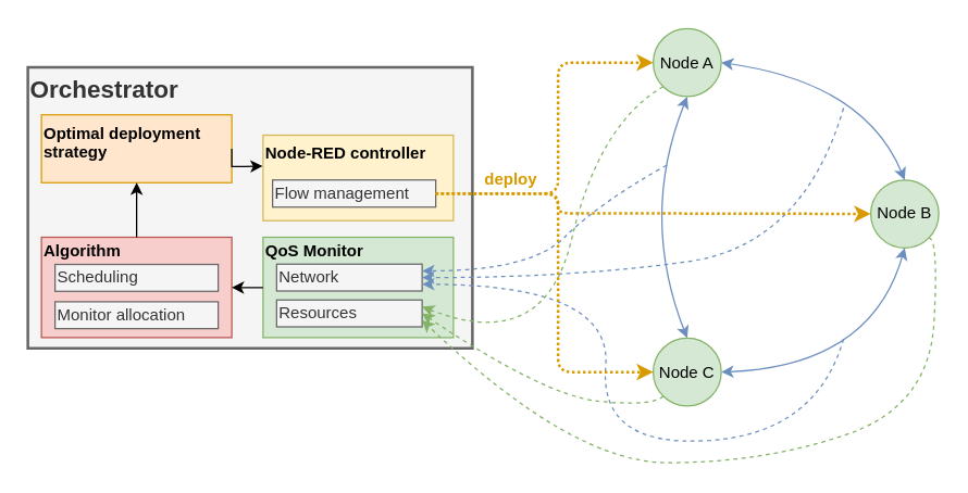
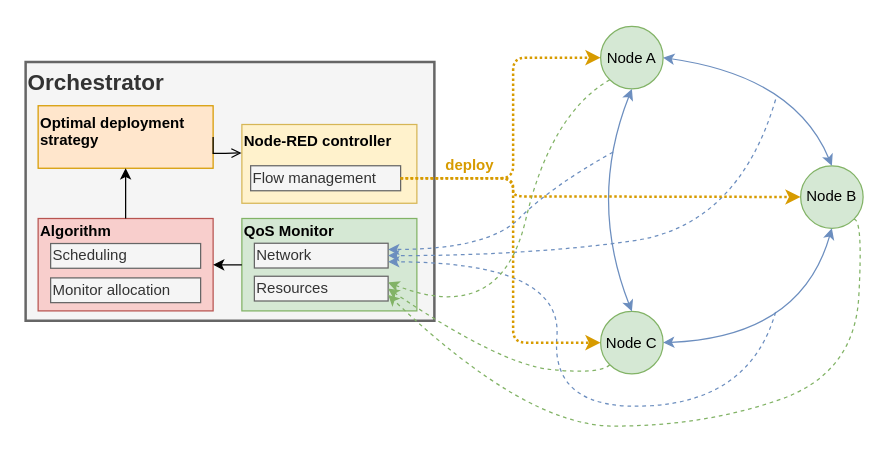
  <mxCell id="0" />
  <mxCell id="1" parent="0" />
  <mxCell id="2" value="Node A" style="ellipse;whiteSpace=wrap;html=1;aspect=fixed;align=center;fillColor=#d5e8d4;strokeColor=#82b366;" parent="1" vertex="1"><mxGeometry x="480" y="20.5" width="50" height="50" as="geometry" /></mxCell>
  <mxCell id="3" value="Node B" style="ellipse;whiteSpace=wrap;html=1;aspect=fixed;align=center;fillColor=#d5e8d4;strokeColor=#82b366;" parent="1" vertex="1"><mxGeometry x="640" y="132" width="50" height="50" as="geometry" /></mxCell>
  <mxCell id="4" value="Node C" style="ellipse;whiteSpace=wrap;html=1;aspect=fixed;align=center;fillColor=#d5e8d4;strokeColor=#82b366;" parent="1" vertex="1"><mxGeometry x="480" y="248.5" width="50" height="50" as="geometry" /></mxCell>
  <mxCell id="5" value="" style="endArrow=classic;startArrow=classic;html=1;exitX=1;exitY=0.5;exitDx=0;exitDy=0;entryX=0.5;entryY=0;entryDx=0;entryDy=0;curved=1;fillColor=#dae8fc;strokeColor=#6c8ebf;strokeWidth=1;" parent="1" source="2" target="3" edge="1"><mxGeometry width="50" height="50" relative="1" as="geometry"><mxPoint x="605" y="80.5" as="sourcePoint" /><mxPoint x="655" y="30.5" as="targetPoint" /><Array as="points"><mxPoint x="635" y="60.5" /></Array></mxGeometry></mxCell>
  <mxCell id="6" value="" style="endArrow=classic;startArrow=classic;html=1;exitX=0.5;exitY=1;exitDx=0;exitDy=0;entryX=0.5;entryY=0;entryDx=0;entryDy=0;curved=1;fillColor=#dae8fc;strokeColor=#6c8ebf;strokeWidth=1;" parent="1" source="2" target="4" edge="1"><mxGeometry width="50" height="50" relative="1" as="geometry"><mxPoint x="575" y="75.5" as="sourcePoint" /><mxPoint x="652" y="133.5" as="targetPoint" /><Array as="points"><mxPoint x="470" y="159" /></Array></mxGeometry></mxCell>
  <mxCell id="7" value="" style="endArrow=classic;startArrow=classic;html=1;exitX=1;exitY=0.5;exitDx=0;exitDy=0;entryX=0.5;entryY=1;entryDx=0;entryDy=0;curved=1;fillColor=#dae8fc;strokeColor=#6c8ebf;strokeWidth=1;" parent="1" source="4" target="3" edge="1"><mxGeometry width="50" height="50" relative="1" as="geometry"><mxPoint x="579" y="187.5" as="sourcePoint" /><mxPoint x="681" y="232.5" as="targetPoint" /><Array as="points"><mxPoint x="640" y="269" /></Array></mxGeometry></mxCell>
  <mxCell id="8" value="Orchestrator" style="rounded=0;whiteSpace=wrap;html=1;shadow=0;comic=0;fontSize=18;align=left;container=1;fontStyle=1;verticalAlign=top;strokeWidth=2;fillColor=#f5f5f5;strokeColor=#666666;fontColor=#333333;" parent="1" vertex="1"><mxGeometry x="20" y="49" width="327" height="207" as="geometry"><mxRectangle x="20" y="450" width="50" height="40" as="alternateBounds" /></mxGeometry></mxCell>
  <mxCell id="9" value="&lt;div style=&quot;text-align: left&quot;&gt;&lt;span&gt;Algorithm&lt;/span&gt;&lt;/div&gt;" style="rounded=0;whiteSpace=wrap;html=1;align=left;labelPosition=center;verticalLabelPosition=middle;verticalAlign=top;horizontal=1;container=1;fontStyle=1;spacingTop=-3;fillColor=#f8cecc;strokeColor=#b85450;" parent="1" vertex="1"><mxGeometry x="30" y="174.2" width="140" height="73.92" as="geometry"><mxRectangle x="10" y="460" width="100" height="20" as="alternateBounds" /></mxGeometry></mxCell>
  <mxCell id="10" value="Monitor allocation" style="rounded=0;whiteSpace=wrap;html=1;align=left;fillColor=#f5f5f5;strokeColor=#666666;fontColor=#333333;" parent="9" vertex="1"><mxGeometry x="10" y="47.52" width="120" height="19.8" as="geometry" /></mxCell>
  <mxCell id="11" value="Scheduling" style="rounded=0;whiteSpace=wrap;html=1;align=left;fillColor=#f5f5f5;strokeColor=#666666;fontColor=#333333;" parent="9" vertex="1"><mxGeometry x="10" y="20.02" width="120" height="19.8" as="geometry" /></mxCell>
  <mxCell id="12" value="&lt;div style=&quot;text-align: left&quot;&gt;&lt;span&gt;QoS Monitor&lt;/span&gt;&lt;/div&gt;" style="rounded=0;whiteSpace=wrap;html=1;align=left;labelPosition=center;verticalLabelPosition=middle;verticalAlign=top;horizontal=1;container=1;fontStyle=1;spacingTop=-3;fillColor=#d5e8d4;strokeColor=#82b366;" parent="1" vertex="1"><mxGeometry x="193" y="174.2" width="140" height="73.92" as="geometry"><mxRectangle x="193" y="248" width="100" height="20" as="alternateBounds" /></mxGeometry></mxCell>
  <mxCell id="13" value="Network" style="rounded=0;whiteSpace=wrap;html=1;align=left;fillColor=#f5f5f5;strokeColor=#666666;fontColor=#333333;" parent="12" vertex="1"><mxGeometry x="10" y="19.8" width="107" height="19.8" as="geometry" /></mxCell>
  <mxCell id="14" value="Resources" style="rounded=0;whiteSpace=wrap;html=1;align=left;fillColor=#f5f5f5;strokeColor=#666666;fontColor=#333333;" parent="12" vertex="1"><mxGeometry x="10" y="46.2" width="107" height="19.8" as="geometry" /></mxCell>
  <mxCell id="15" style="edgeStyle=orthogonalEdgeStyle;rounded=0;orthogonalLoop=1;jettySize=auto;html=1;entryX=1;entryY=0.5;entryDx=0;entryDy=0;strokeWidth=1;" parent="1" source="12" target="9" edge="1"><mxGeometry relative="1" as="geometry" /></mxCell>
  <mxCell id="16" value="Optimal deployment strategy" style="rounded=0;whiteSpace=wrap;html=1;align=left;verticalAlign=top;fontStyle=1;fillColor=#ffe6cc;strokeColor=#d79b00;" parent="1" vertex="1"><mxGeometry x="30" y="84" width="140" height="50" as="geometry" /></mxCell>
  <mxCell id="17" style="edgeStyle=orthogonalEdgeStyle;rounded=0;orthogonalLoop=1;jettySize=auto;html=1;entryX=0.5;entryY=1;entryDx=0;entryDy=0;strokeWidth=1;" parent="1" source="9" target="16" edge="1"><mxGeometry relative="1" as="geometry" /></mxCell>
  <mxCell id="18" value="Node-RED controller" style="rounded=0;whiteSpace=wrap;html=1;align=left;verticalAlign=top;container=1;fontStyle=1;fillColor=#fff2cc;strokeColor=#d6b656;" parent="1" vertex="1"><mxGeometry x="193" y="99" width="140" height="63" as="geometry"><mxRectangle x="173" y="52" width="150" height="20" as="alternateBounds" /></mxGeometry></mxCell>
  <mxCell id="19" value="Flow management" style="rounded=0;whiteSpace=wrap;html=1;shadow=0;comic=0;fillColor=#f5f5f5;fontSize=12;align=left;strokeColor=#666666;fontColor=#333333;" parent="18" vertex="1"><mxGeometry x="7" y="33" width="120" height="20" as="geometry" /></mxCell>
- <mxCell id="20" style="edgeStyle=orthogonalEdgeStyle;rounded=0;orthogonalLoop=1;jettySize=auto;html=1;entryX=-0.002;entryY=0.361;entryDx=0;entryDy=0;strokeWidth=1;entryPerimeter=0;exitX=1;exitY=0.5;exitDx=0;exitDy=0;" parent="1" source="16" target="18" edge="1"><mxGeometry relative="1" as="geometry"><mxPoint x="139.81" y="274.2" as="sourcePoint" /><mxPoint x="139.81" y="248.905" as="targetPoint" /><Array as="points"><mxPoint x="170" y="122" /><mxPoint x="180" y="122" /></Array></mxGeometry></mxCell>
+ <mxCell id="20" style="edgeStyle=orthogonalEdgeStyle;rounded=0;orthogonalLoop=1;jettySize=auto;html=1;entryX=-0.002;entryY=0.361;entryDx=0;entryDy=0;strokeWidth=1;entryPerimeter=0;exitX=1;exitY=0.5;exitDx=0;exitDy=0;endArrow=open;" parent="1" source="16" target="18" edge="1"><mxGeometry relative="1" as="geometry"><mxPoint x="139.81" y="274.2" as="sourcePoint" /><mxPoint x="139.81" y="248.905" as="targetPoint" /><Array as="points"><mxPoint x="170" y="122" /><mxPoint x="180" y="122" /></Array></mxGeometry></mxCell>
  <mxCell id="21" value="" style="endArrow=classic;html=1;dashed=1;entryX=1;entryY=0.25;entryDx=0;entryDy=0;curved=1;fillColor=#dae8fc;strokeColor=#6c8ebf;" parent="1" target="13" edge="1"><mxGeometry width="50" height="50" relative="1" as="geometry"><mxPoint x="490" y="121" as="sourcePoint" /><mxPoint x="313" y="376.5" as="targetPoint" /><Array as="points"><mxPoint x="440" y="149" /><mxPoint x="390" y="199" /></Array></mxGeometry></mxCell>
  <mxCell id="22" value="" style="endArrow=classic;html=1;dashed=1;entryX=1;entryY=0.5;entryDx=0;entryDy=0;curved=1;fillColor=#dae8fc;strokeColor=#6c8ebf;" parent="1" target="13" edge="1"><mxGeometry width="50" height="50" relative="1" as="geometry"><mxPoint x="620" y="79" as="sourcePoint" /><mxPoint x="730" y="360.5" as="targetPoint" /><Array as="points"><mxPoint x="590" y="180.5" /><mxPoint x="420" y="204" /></Array></mxGeometry></mxCell>
  <mxCell id="23" value="" style="endArrow=classic;html=1;dashed=1;entryX=1;entryY=0.75;entryDx=0;entryDy=0;curved=1;fillColor=#dae8fc;strokeColor=#6c8ebf;" parent="1" target="13" edge="1"><mxGeometry width="50" height="50" relative="1" as="geometry"><mxPoint x="620" y="249" as="sourcePoint" /><mxPoint x="535" y="422.5" as="targetPoint" /><Array as="points"><mxPoint x="600" y="319" /><mxPoint x="440" y="329" /><mxPoint x="450" y="209" /></Array></mxGeometry></mxCell>
  <mxCell id="24" value="" style="endArrow=classic;html=1;dashed=1;exitX=0;exitY=1;exitDx=0;exitDy=0;entryX=1;entryY=0.25;entryDx=0;entryDy=0;curved=1;fillColor=#d5e8d4;strokeColor=#82b366;" parent="1" source="2" target="14" edge="1"><mxGeometry width="50" height="50" relative="1" as="geometry"><mxPoint x="390" y="220.5" as="sourcePoint" /><mxPoint x="440" y="170.5" as="targetPoint" /><Array as="points"><mxPoint x="440" y="90.5" /><mxPoint x="400" y="260.5" /></Array></mxGeometry></mxCell>
  <mxCell id="25" value="" style="endArrow=classic;html=1;dashed=1;exitX=0;exitY=1;exitDx=0;exitDy=0;entryX=1;entryY=0.5;entryDx=0;entryDy=0;curved=1;fillColor=#d5e8d4;strokeColor=#82b366;" parent="1" source="4" target="14" edge="1"><mxGeometry width="50" height="50" relative="1" as="geometry"><mxPoint x="527" y="93.5" as="sourcePoint" /><mxPoint x="313" y="383.5" as="targetPoint" /><Array as="points"><mxPoint x="480" y="299" /><mxPoint x="400" y="291" /></Array></mxGeometry></mxCell>
  <mxCell id="26" value="" style="endArrow=classic;html=1;dashed=1;exitX=1;exitY=1;exitDx=0;exitDy=0;entryX=1;entryY=0.75;entryDx=0;entryDy=0;curved=1;fillColor=#d5e8d4;strokeColor=#82b366;" parent="1" source="3" target="14" edge="1"><mxGeometry width="50" height="50" relative="1" as="geometry"><mxPoint x="527" y="224.5" as="sourcePoint" /><mxPoint x="313" y="383.5" as="targetPoint" /><Array as="points"><mxPoint x="690" y="175" /><mxPoint x="683" y="299" /><mxPoint x="560" y="340.5" /><mxPoint x="420" y="340" /></Array></mxGeometry></mxCell>
  <mxCell id="27" value="" style="endArrow=classic;html=1;exitX=1;exitY=0.5;exitDx=0;exitDy=0;entryX=0;entryY=0.5;entryDx=0;entryDy=0;fillColor=#ffe6cc;strokeColor=#d79b00;dashed=1;dashPattern=1 1;strokeWidth=2;" parent="1" source="19" target="2" edge="1"><mxGeometry width="50" height="50" relative="1" as="geometry"><mxPoint x="330" y="100.5" as="sourcePoint" /><mxPoint x="380" y="50.5" as="targetPoint" /><Array as="points"><mxPoint x="410" y="142" /><mxPoint x="410" y="45.5" /></Array></mxGeometry></mxCell>
  <mxCell id="28" value="&lt;font color=&quot;#d79b00&quot;&gt;deploy&lt;/font&gt;" style="text;html=1;resizable=0;points=[];align=center;verticalAlign=middle;labelBackgroundColor=#ffffff;fontStyle=1" parent="27" vertex="1" connectable="0"><mxGeometry x="-0.054" y="1" relative="1" as="geometry"><mxPoint x="-35" y="20" as="offset" /></mxGeometry></mxCell>
  <mxCell id="29" value="" style="endArrow=classic;html=1;entryX=0;entryY=0.5;entryDx=0;entryDy=0;fillColor=#ffe6cc;strokeColor=#d79b00;exitX=1;exitY=0.5;exitDx=0;exitDy=0;strokeWidth=2;dashed=1;dashPattern=1 1;" parent="1" source="19" target="3" edge="1"><mxGeometry width="50" height="50" relative="1" as="geometry"><mxPoint x="330" y="90.5" as="sourcePoint" /><mxPoint x="485.167" y="55.667" as="targetPoint" /><Array as="points"><mxPoint x="410" y="142" /><mxPoint x="410" y="156.5" /></Array></mxGeometry></mxCell>
  <mxCell id="30" value="" style="endArrow=classic;html=1;entryX=0;entryY=0.5;entryDx=0;entryDy=0;fillColor=#ffe6cc;strokeColor=#d79b00;strokeWidth=2;exitX=1;exitY=0.5;exitDx=0;exitDy=0;dashed=1;dashPattern=1 1;jumpSize=2;" parent="1" source="19" target="4" edge="1"><mxGeometry width="50" height="50" relative="1" as="geometry"><mxPoint x="340" y="120.5" as="sourcePoint" /><mxPoint x="705.167" y="166.5" as="targetPoint" /><Array as="points"><mxPoint x="410" y="142" /><mxPoint x="410" y="273.5" /></Array></mxGeometry></mxCell>
